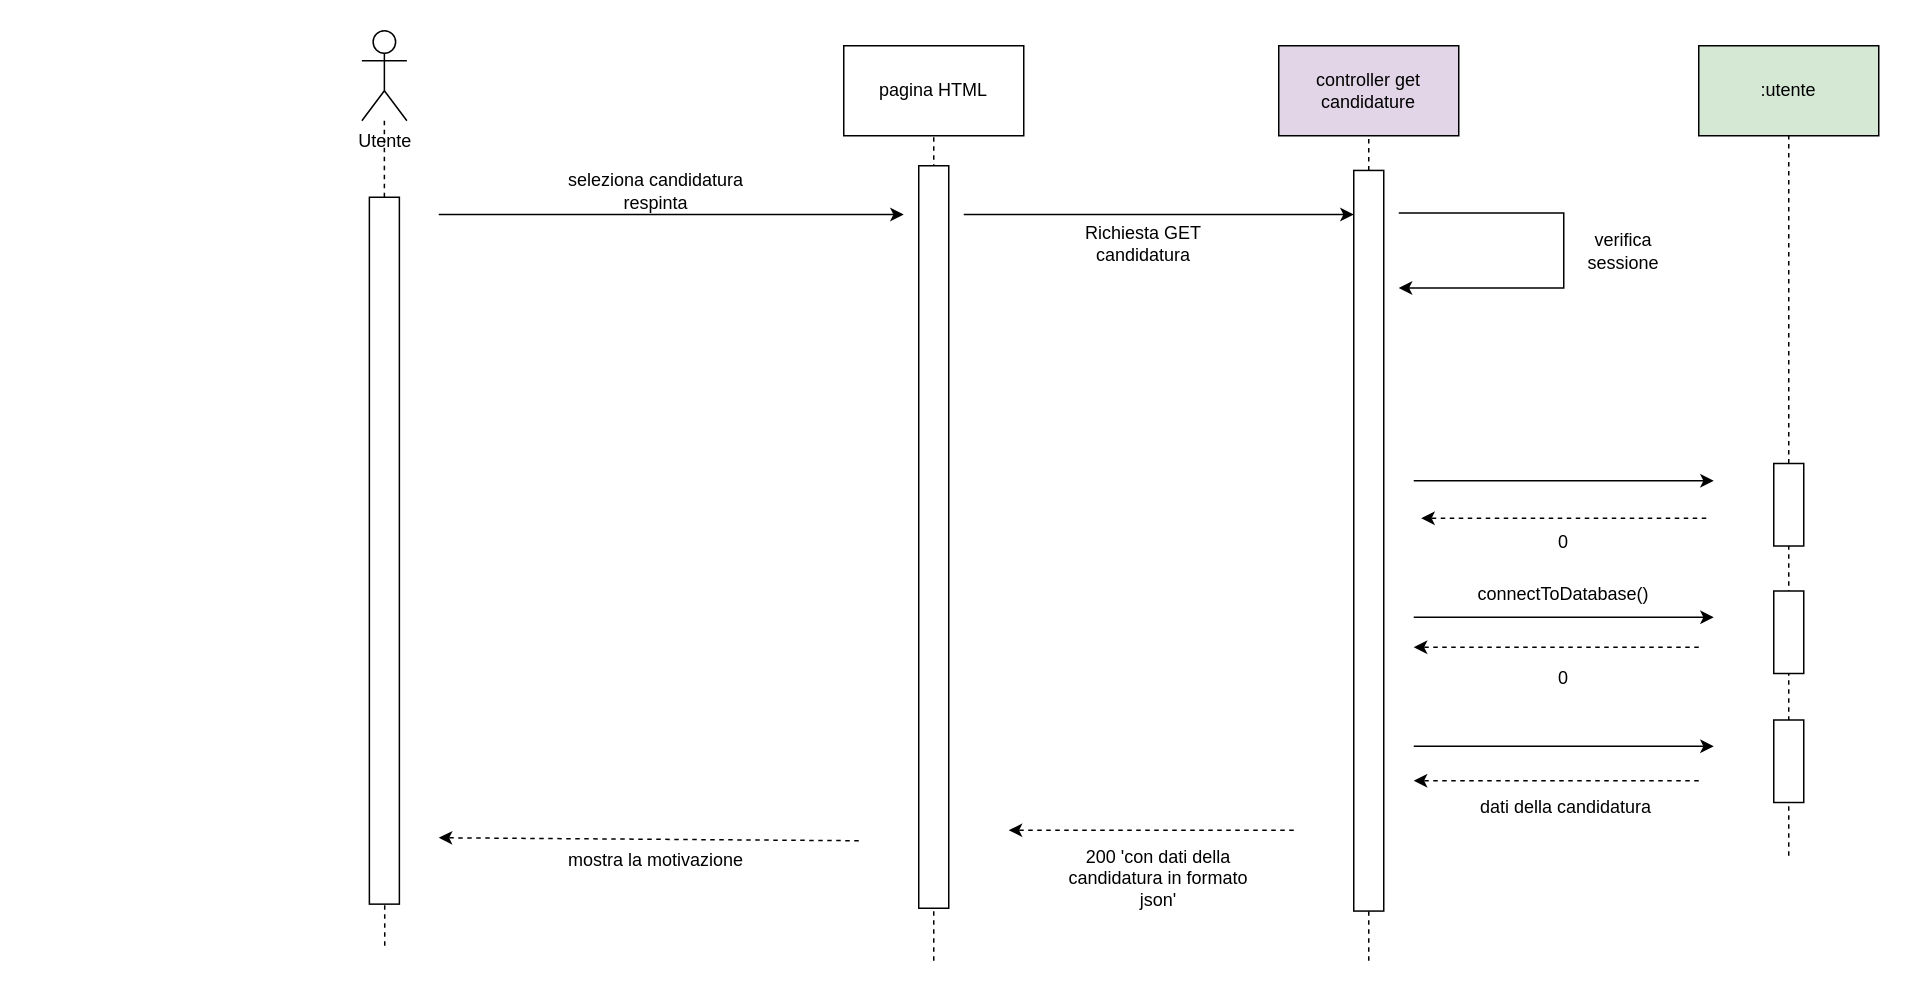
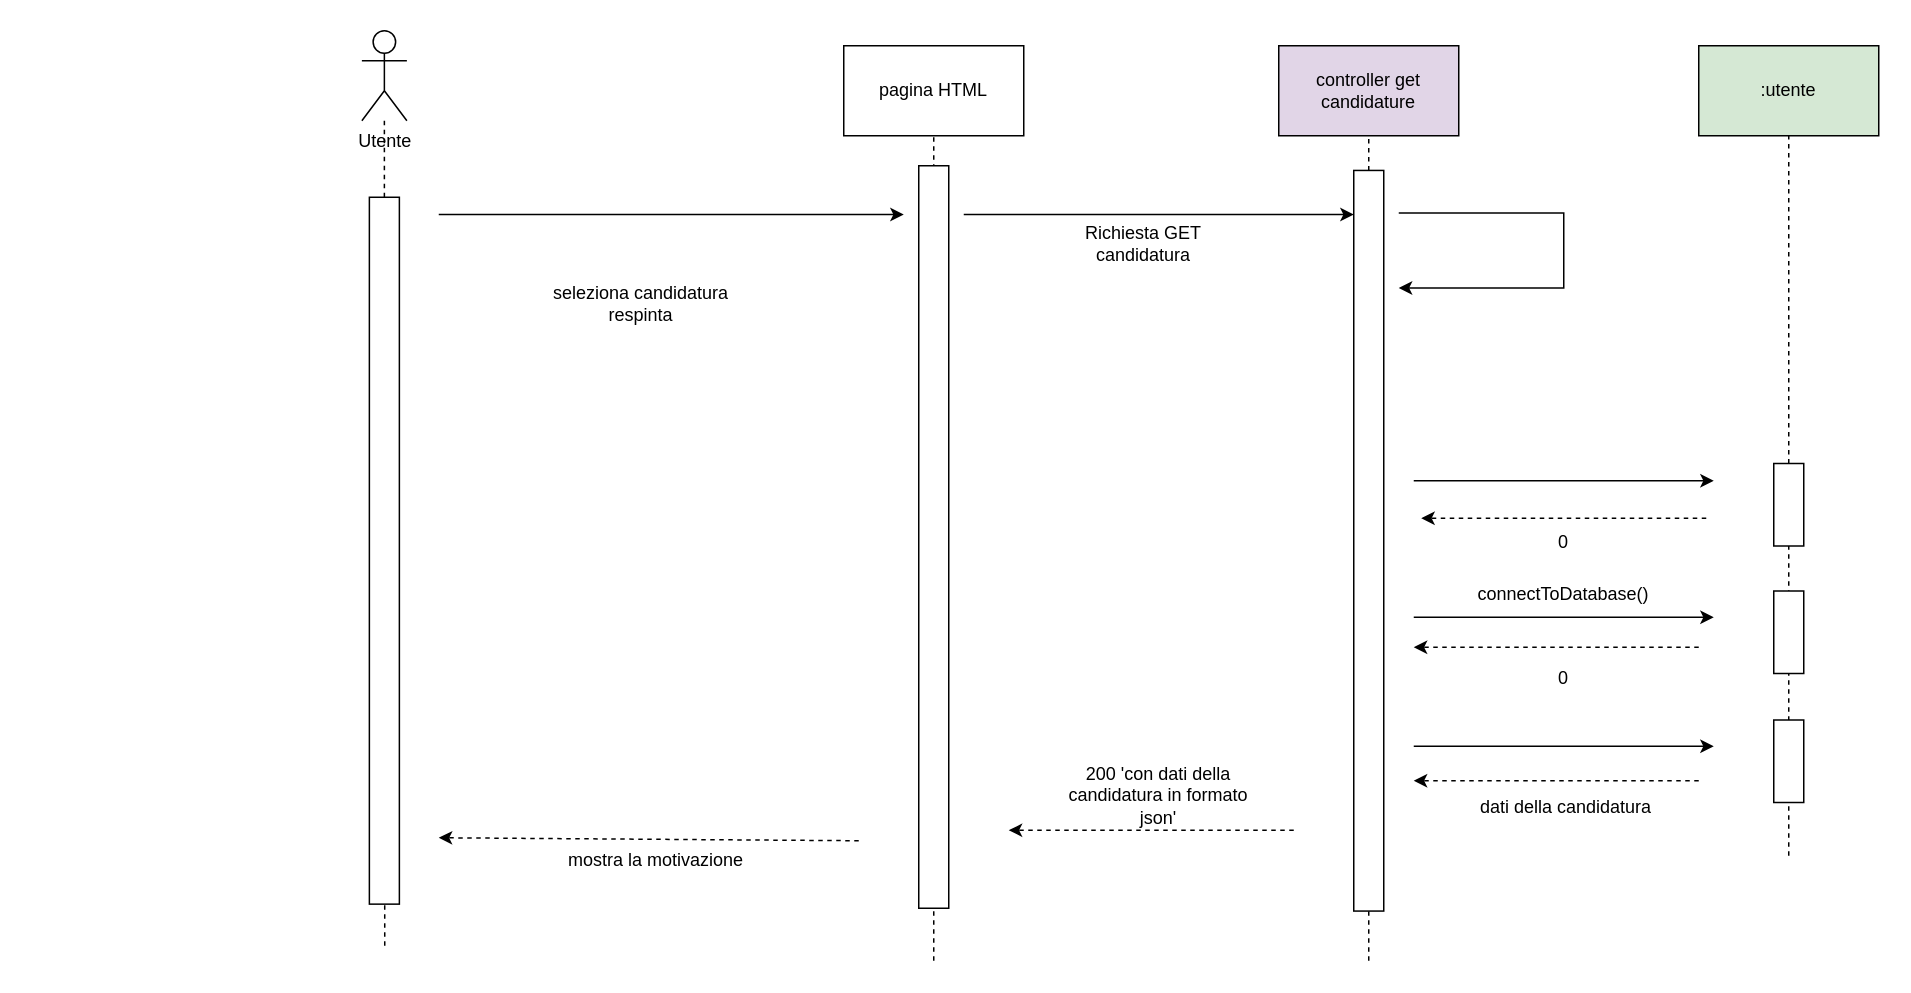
  <mxCell id="0" />
  <mxCell id="1" parent="0" />
  <mxCell id="2" value="Utente" style="shape=umlActor;verticalLabelPosition=bottom;verticalAlign=top;html=1;outlineConnect=0;" parent="1" vertex="1"><mxGeometry x="240.75" y="20" width="30" height="60" as="geometry" /></mxCell>
  <mxCell id="3" value="" style="endArrow=none;dashed=1;html=1;rounded=0;" parent="1" source="25" target="2" edge="1"><mxGeometry width="50" height="50" relative="1" as="geometry"><mxPoint x="255.75" y="781" as="sourcePoint" /><mxPoint x="270.75" y="361" as="targetPoint" /><Array as="points" /></mxGeometry></mxCell>
  <mxCell id="4" value="controller get candidature" style="rounded=0;whiteSpace=wrap;html=1;fillColor=#e1d5e7;" parent="1" vertex="1"><mxGeometry x="852" y="30" width="120" height="60" as="geometry" /></mxCell>
  <mxCell id="5" value="" style="endArrow=none;dashed=1;html=1;rounded=0;" parent="1" source="33" target="4" edge="1"><mxGeometry width="50" height="50" relative="1" as="geometry"><mxPoint x="912" y="800" as="sourcePoint" /><mxPoint x="911.5" y="250" as="targetPoint" /></mxGeometry></mxCell>
  <mxCell id="6" value=":utente" style="rounded=0;whiteSpace=wrap;html=1;fillColor=#d5e8d4;" parent="1" vertex="1"><mxGeometry x="1132" y="30" width="120" height="60" as="geometry" /></mxCell>
  <mxCell id="7" value="" style="endArrow=none;dashed=1;html=1;rounded=0;entryX=0.5;entryY=1;entryDx=0;entryDy=0;" parent="1" source="13" target="6" edge="1"><mxGeometry width="50" height="50" relative="1" as="geometry"><mxPoint x="1191.5" y="490" as="sourcePoint" /><mxPoint x="1191.5" y="240" as="targetPoint" /></mxGeometry></mxCell>
  <mxCell id="8" value="" style="endArrow=classic;html=1;rounded=0;" parent="1" edge="1"><mxGeometry width="50" height="50" relative="1" as="geometry"><mxPoint x="642" y="142.5" as="sourcePoint" /><mxPoint x="902" y="142.5" as="targetPoint" /></mxGeometry></mxCell>
  <mxCell id="9" value="Richiesta GET candidatura" style="text;html=1;align=center;verticalAlign=middle;whiteSpace=wrap;rounded=0;" parent="1" vertex="1"><mxGeometry x="692" y="146.5" width="140" height="30" as="geometry" /></mxCell>
  <mxCell id="10" value="" style="endArrow=classic;html=1;rounded=0;" parent="1" edge="1"><mxGeometry width="50" height="50" relative="1" as="geometry"><mxPoint x="942" y="320" as="sourcePoint" /><mxPoint x="1142" y="320" as="targetPoint" /></mxGeometry></mxCell>
  <mxCell id="11" value="0" style="text;html=1;align=center;verticalAlign=middle;whiteSpace=wrap;rounded=0;" parent="1" vertex="1"><mxGeometry x="972" y="346" width="140" height="30" as="geometry" /></mxCell>
  <mxCell id="12" value="" style="endArrow=none;dashed=1;html=1;rounded=0;" parent="1" target="13" edge="1"><mxGeometry width="50" height="50" relative="1" as="geometry"><mxPoint x="1192" y="570" as="sourcePoint" /><mxPoint x="1191.5" y="240" as="targetPoint" /></mxGeometry></mxCell>
  <mxCell id="13" value="" style="rounded=0;whiteSpace=wrap;html=1;rotation=90;" parent="1" vertex="1"><mxGeometry x="1164.5" y="326" width="55" height="20" as="geometry" /></mxCell>
  <mxCell id="14" value="" style="endArrow=classic;html=1;rounded=0;" parent="1" edge="1"><mxGeometry width="50" height="50" relative="1" as="geometry"><mxPoint x="942" y="411" as="sourcePoint" /><mxPoint x="1142" y="411" as="targetPoint" /></mxGeometry></mxCell>
  <mxCell id="15" value="connectToDatabase()" style="text;html=1;align=center;verticalAlign=middle;whiteSpace=wrap;rounded=0;" parent="1" vertex="1"><mxGeometry x="972" y="381" width="140" height="30" as="geometry" /></mxCell>
  <mxCell id="16" value="0" style="text;html=1;align=center;verticalAlign=middle;whiteSpace=wrap;rounded=0;" parent="1" vertex="1"><mxGeometry x="972" y="437" width="140" height="30" as="geometry" /></mxCell>
  <mxCell id="17" value="" style="rounded=0;whiteSpace=wrap;html=1;rotation=90;" parent="1" vertex="1"><mxGeometry x="1164.5" y="411" width="55" height="20" as="geometry" /></mxCell>
  <mxCell id="18" value="" style="endArrow=classic;html=1;rounded=0;" parent="1" edge="1"><mxGeometry width="50" height="50" relative="1" as="geometry"><mxPoint x="942" y="497" as="sourcePoint" /><mxPoint x="1142" y="497" as="targetPoint" /></mxGeometry></mxCell>
  <mxCell id="19" value="&amp;nbsp;dati della candidatura" style="text;html=1;align=center;verticalAlign=middle;whiteSpace=wrap;rounded=0;" parent="1" vertex="1"><mxGeometry x="972" y="523" width="140" height="30" as="geometry" /></mxCell>
  <mxCell id="20" value="" style="rounded=0;whiteSpace=wrap;html=1;rotation=90;" parent="1" vertex="1"><mxGeometry x="1164.5" y="497" width="55" height="20" as="geometry" /></mxCell>
  <mxCell id="21" value="pagina HTML" style="rounded=0;whiteSpace=wrap;html=1;" parent="1" vertex="1"><mxGeometry x="562" y="30" width="120" height="60" as="geometry" /></mxCell>
  <mxCell id="22" value="" style="endArrow=none;dashed=1;html=1;rounded=0;entryX=0.5;entryY=1;entryDx=0;entryDy=0;" parent="1" target="21" edge="1"><mxGeometry width="50" height="50" relative="1" as="geometry"><mxPoint x="622" y="640" as="sourcePoint" /><mxPoint x="621.5" y="250" as="targetPoint" /></mxGeometry></mxCell>
- <mxCell id="23" value="200 'con dati della candidatura in formato json'" style="text;html=1;align=center;verticalAlign=middle;whiteSpace=wrap;rounded=0;" parent="1" vertex="1"><mxGeometry x="707" y="570" width="130" height="30" as="geometry" /></mxCell>
+ <mxCell id="23" value="200 'con dati della candidatura in formato json'" style="text;html=1;align=center;verticalAlign=middle;whiteSpace=wrap;rounded=0;" parent="1" vertex="1"><mxGeometry x="707" y="515" width="130" height="30" as="geometry" /></mxCell>
  <mxCell id="24" value="" style="endArrow=none;dashed=1;html=1;rounded=0;" parent="1" target="25" edge="1"><mxGeometry width="50" height="50" relative="1" as="geometry"><mxPoint x="256" y="630" as="sourcePoint" /><mxPoint x="255.75" y="251" as="targetPoint" /><Array as="points"><mxPoint x="255.75" y="321" /></Array></mxGeometry></mxCell>
  <mxCell id="25" value="" style="rounded=0;whiteSpace=wrap;html=1;rotation=90;" parent="1" vertex="1"><mxGeometry x="20.13" y="356.63" width="471.25" height="20" as="geometry" /></mxCell>
  <mxCell id="26" value="" style="endArrow=classic;html=1;rounded=0;" parent="1" edge="1"><mxGeometry width="50" height="50" relative="1" as="geometry"><mxPoint x="292" y="142.5" as="sourcePoint" /><mxPoint x="602" y="142.5" as="targetPoint" /></mxGeometry></mxCell>
- <mxCell id="27" value="seleziona candidatura respinta" style="text;html=1;align=center;verticalAlign=middle;whiteSpace=wrap;rounded=0;" parent="1" vertex="1"><mxGeometry x="367" y="111.5" width="140" height="30" as="geometry" /></mxCell>
+ <mxCell id="27" value="seleziona candidatura respinta" style="text;html=1;align=center;verticalAlign=middle;whiteSpace=wrap;rounded=0;" parent="1" vertex="1"><mxGeometry x="357" y="186.5" width="140" height="30" as="geometry" /></mxCell>
  <mxCell id="28" value="mostra la motivazione" style="text;html=1;align=center;verticalAlign=middle;whiteSpace=wrap;rounded=0;" parent="1" vertex="1"><mxGeometry x="372" y="558" width="130" height="30" as="geometry" /></mxCell>
  <mxCell id="29" value="" style="rounded=0;whiteSpace=wrap;html=1;rotation=90;" parent="1" vertex="1"><mxGeometry x="374.5" y="347.5" width="495" height="20" as="geometry" /></mxCell>
  <mxCell id="30" value="" style="endArrow=classic;html=1;rounded=0;" parent="1" edge="1"><mxGeometry width="50" height="50" relative="1" as="geometry"><mxPoint x="932" y="141.5" as="sourcePoint" /><mxPoint x="932" y="191.5" as="targetPoint" /><Array as="points"><mxPoint x="1042" y="141.5" /><mxPoint x="1042" y="161.5" /><mxPoint x="1042" y="191.5" /></Array></mxGeometry></mxCell>
- <mxCell id="31" value="verifica sessione" style="text;html=1;align=center;verticalAlign=middle;whiteSpace=wrap;rounded=0;" parent="1" vertex="1"><mxGeometry x="1042" y="151.5" width="80" height="30" as="geometry" /></mxCell>
  <mxCell id="32" value="" style="endArrow=none;dashed=1;html=1;rounded=0;" parent="1" target="33" edge="1"><mxGeometry width="50" height="50" relative="1" as="geometry"><mxPoint x="912" y="640" as="sourcePoint" /><mxPoint x="912" y="90" as="targetPoint" /></mxGeometry></mxCell>
  <mxCell id="33" value="" style="rounded=0;whiteSpace=wrap;html=1;rotation=90;" parent="1" vertex="1"><mxGeometry x="665.13" y="350" width="493.75" height="20" as="geometry" /></mxCell>
  <mxCell id="34" value="" style="html=1;labelBackgroundColor=#ffffff;startArrow=none;startFill=0;startSize=6;endArrow=classic;endFill=1;endSize=6;jettySize=auto;orthogonalLoop=1;strokeWidth=1;dashed=1;fontSize=14;rounded=0;" edge="1" parent="1"><mxGeometry width="60" height="60" relative="1" as="geometry"><mxPoint x="1132" y="520" as="sourcePoint" /><mxPoint x="942" y="520" as="targetPoint" /></mxGeometry></mxCell>
  <mxCell id="35" value="" style="html=1;labelBackgroundColor=#ffffff;startArrow=none;startFill=0;startSize=6;endArrow=classic;endFill=1;endSize=6;jettySize=auto;orthogonalLoop=1;strokeWidth=1;dashed=1;fontSize=14;rounded=0;" edge="1" parent="1"><mxGeometry width="60" height="60" relative="1" as="geometry"><mxPoint x="1132" y="431" as="sourcePoint" /><mxPoint x="942" y="431" as="targetPoint" /></mxGeometry></mxCell>
  <mxCell id="36" value="" style="html=1;labelBackgroundColor=#ffffff;startArrow=none;startFill=0;startSize=6;endArrow=classic;endFill=1;endSize=6;jettySize=auto;orthogonalLoop=1;strokeWidth=1;dashed=1;fontSize=14;rounded=0;" edge="1" parent="1"><mxGeometry width="60" height="60" relative="1" as="geometry"><mxPoint x="1137" y="345" as="sourcePoint" /><mxPoint x="947" y="345" as="targetPoint" /></mxGeometry></mxCell>
  <mxCell id="37" value="" style="html=1;labelBackgroundColor=#ffffff;startArrow=none;startFill=0;startSize=6;endArrow=classic;endFill=1;endSize=6;jettySize=auto;orthogonalLoop=1;strokeWidth=1;dashed=1;fontSize=14;rounded=0;" edge="1" parent="1"><mxGeometry width="60" height="60" relative="1" as="geometry"><mxPoint x="862" y="553" as="sourcePoint" /><mxPoint x="672" y="553" as="targetPoint" /></mxGeometry></mxCell>
  <mxCell id="38" value="" style="html=1;labelBackgroundColor=#ffffff;startArrow=none;startFill=0;startSize=6;endArrow=classic;endFill=1;endSize=6;jettySize=auto;orthogonalLoop=1;strokeWidth=1;dashed=1;fontSize=14;rounded=0;" edge="1" parent="1"><mxGeometry width="60" height="60" relative="1" as="geometry"><mxPoint x="572" y="560" as="sourcePoint" /><mxPoint x="292" y="558" as="targetPoint" /></mxGeometry></mxCell>
